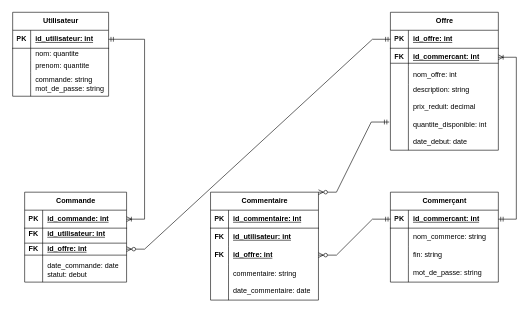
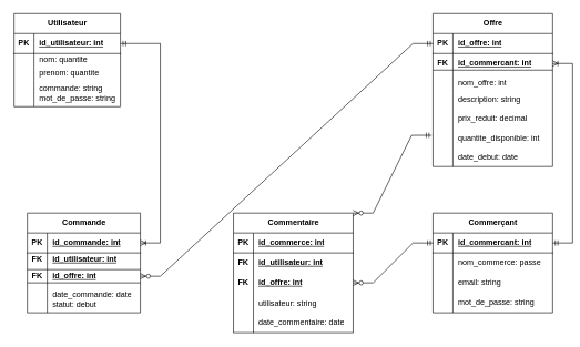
  <mxCell id="0" />
  <mxCell id="1" parent="0" />
  <mxCell id="2" value="Utilisateur" style="shape=table;startSize=30;container=1;collapsible=1;childLayout=tableLayout;fixedRows=1;rowLines=0;fontStyle=1;align=center;resizeLast=1;html=1;" vertex="1" parent="1"><mxGeometry y="20" width="160" height="140" as="geometry" x="20" /></mxCell>
  <mxCell id="3" value="" style="shape=tableRow;horizontal=0;startSize=0;swimlaneHead=0;swimlaneBody=0;fillColor=none;collapsible=0;dropTarget=0;points=[[0,0.5],[1,0.5]];portConstraint=eastwest;top=0;left=0;right=0;bottom=1;" vertex="1" parent="2"><mxGeometry y="30" width="160" height="30" as="geometry" /></mxCell>
  <mxCell id="4" value="PK" style="shape=partialRectangle;connectable=0;fillColor=none;top=0;left=0;bottom=0;right=0;fontStyle=1;overflow=hidden;whiteSpace=wrap;html=1;" vertex="1" parent="3"><mxGeometry width="30" height="30" as="geometry"><mxRectangle width="30" height="30" as="alternateBounds" /></mxGeometry></mxCell>
  <mxCell id="5" value="id_utilisateur: int" style="shape=partialRectangle;connectable=0;fillColor=none;top=0;left=0;bottom=0;right=0;align=left;spacingLeft=6;fontStyle=5;overflow=hidden;whiteSpace=wrap;html=1;" vertex="1" parent="3"><mxGeometry x="30" width="130" height="30" as="geometry"><mxRectangle width="130" height="30" as="alternateBounds" /></mxGeometry></mxCell>
  <mxCell id="6" value="" style="shape=tableRow;horizontal=0;startSize=0;swimlaneHead=0;swimlaneBody=0;fillColor=none;collapsible=0;dropTarget=0;points=[[0,0.5],[1,0.5]];portConstraint=eastwest;top=0;left=0;right=0;bottom=0;" vertex="1" parent="2"><mxGeometry y="60" width="160" height="20" as="geometry" /></mxCell>
  <mxCell id="7" value="" style="shape=partialRectangle;connectable=0;fillColor=none;top=0;left=0;bottom=0;right=0;editable=1;overflow=hidden;whiteSpace=wrap;html=1;" vertex="1" parent="6"><mxGeometry width="30" height="20" as="geometry"><mxRectangle width="30" height="20" as="alternateBounds" /></mxGeometry></mxCell>
  <mxCell id="8" value="nom: quantite" style="shape=partialRectangle;connectable=0;fillColor=none;top=0;left=0;bottom=0;right=0;align=left;spacingLeft=6;overflow=hidden;whiteSpace=wrap;html=1;" vertex="1" parent="6"><mxGeometry x="30" width="130" height="20" as="geometry"><mxRectangle width="130" height="20" as="alternateBounds" /></mxGeometry></mxCell>
  <mxCell id="9" value="" style="shape=tableRow;horizontal=0;startSize=0;swimlaneHead=0;swimlaneBody=0;fillColor=none;collapsible=0;dropTarget=0;points=[[0,0.5],[1,0.5]];portConstraint=eastwest;top=0;left=0;right=0;bottom=0;" vertex="1" parent="2"><mxGeometry y="80" width="160" height="20" as="geometry" /></mxCell>
  <mxCell id="10" value="" style="shape=partialRectangle;connectable=0;fillColor=none;top=0;left=0;bottom=0;right=0;editable=1;overflow=hidden;whiteSpace=wrap;html=1;" vertex="1" parent="9"><mxGeometry width="30" height="20" as="geometry"><mxRectangle width="30" height="20" as="alternateBounds" /></mxGeometry></mxCell>
  <mxCell id="11" value="prenom: quantite" style="shape=partialRectangle;connectable=0;fillColor=none;top=0;left=0;bottom=0;right=0;align=left;spacingLeft=6;overflow=hidden;whiteSpace=wrap;html=1;" vertex="1" parent="9"><mxGeometry x="30" width="130" height="20" as="geometry"><mxRectangle width="130" height="20" as="alternateBounds" /></mxGeometry></mxCell>
  <mxCell id="12" value="" style="shape=tableRow;horizontal=0;startSize=0;swimlaneHead=0;swimlaneBody=0;fillColor=none;collapsible=0;dropTarget=0;points=[[0,0.5],[1,0.5]];portConstraint=eastwest;top=0;left=0;right=0;bottom=0;" vertex="1" parent="2"><mxGeometry y="100" width="160" height="40" as="geometry" /></mxCell>
  <mxCell id="13" value="" style="shape=partialRectangle;connectable=0;fillColor=none;top=0;left=0;bottom=0;right=0;editable=1;overflow=hidden;whiteSpace=wrap;html=1;" vertex="1" parent="12"><mxGeometry width="30" height="40" as="geometry"><mxRectangle width="30" height="40" as="alternateBounds" /></mxGeometry></mxCell>
  <mxCell id="14" value="commande: string&lt;br&gt;mot_de_passe: string" style="shape=partialRectangle;connectable=0;fillColor=none;top=0;left=0;bottom=0;right=0;align=left;spacingLeft=6;overflow=hidden;whiteSpace=wrap;html=1;" vertex="1" parent="12"><mxGeometry x="30" width="130" height="40" as="geometry"><mxRectangle width="130" height="40" as="alternateBounds" /></mxGeometry></mxCell>
  <mxCell id="15" value="Commande" style="shape=table;startSize=30;container=1;collapsible=1;childLayout=tableLayout;fixedRows=1;rowLines=0;fontStyle=1;align=center;resizeLast=1;html=1;" vertex="1" parent="1"><mxGeometry x="40" y="320" width="170" height="150" as="geometry" /></mxCell>
  <mxCell id="16" value="" style="shape=tableRow;horizontal=0;startSize=0;swimlaneHead=0;swimlaneBody=0;fillColor=none;collapsible=0;dropTarget=0;points=[[0,0.5],[1,0.5]];portConstraint=eastwest;top=0;left=0;right=0;bottom=1;" vertex="1" parent="15"><mxGeometry y="30" width="170" height="30" as="geometry" /></mxCell>
  <mxCell id="17" value="PK" style="shape=partialRectangle;connectable=0;fillColor=none;top=0;left=0;bottom=0;right=0;fontStyle=1;overflow=hidden;whiteSpace=wrap;html=1;" vertex="1" parent="16"><mxGeometry width="30" height="30" as="geometry"><mxRectangle width="30" height="30" as="alternateBounds" /></mxGeometry></mxCell>
  <mxCell id="18" value="id_commande: int" style="shape=partialRectangle;connectable=0;fillColor=none;top=0;left=0;bottom=0;right=0;align=left;spacingLeft=6;fontStyle=5;overflow=hidden;whiteSpace=wrap;html=1;" vertex="1" parent="16"><mxGeometry x="30" width="140" height="30" as="geometry"><mxRectangle width="140" height="30" as="alternateBounds" /></mxGeometry></mxCell>
  <mxCell id="19" value="" style="shape=tableRow;horizontal=0;startSize=0;swimlaneHead=0;swimlaneBody=0;fillColor=none;collapsible=0;dropTarget=0;points=[[0,0.5],[1,0.5]];portConstraint=eastwest;top=0;left=0;right=0;bottom=0;" vertex="1" parent="15"><mxGeometry y="60" width="170" height="20" as="geometry" /></mxCell>
  <mxCell id="20" value="&lt;b&gt;FK&lt;/b&gt;" style="shape=partialRectangle;connectable=0;fillColor=none;top=0;left=0;bottom=0;right=0;editable=1;overflow=hidden;whiteSpace=wrap;html=1;" vertex="1" parent="19"><mxGeometry width="30" height="20" as="geometry"><mxRectangle width="30" height="20" as="alternateBounds" /></mxGeometry></mxCell>
  <mxCell id="21" value="&lt;b&gt;&lt;u&gt;id_utilisateur: int&lt;/u&gt;&lt;/b&gt;" style="shape=partialRectangle;connectable=0;fillColor=none;top=0;left=0;bottom=0;right=0;align=left;spacingLeft=6;overflow=hidden;whiteSpace=wrap;html=1;" vertex="1" parent="19"><mxGeometry x="30" width="140" height="20" as="geometry"><mxRectangle width="140" height="20" as="alternateBounds" /></mxGeometry></mxCell>
  <mxCell id="22" value="" style="shape=tableRow;horizontal=0;startSize=0;swimlaneHead=0;swimlaneBody=0;fillColor=none;collapsible=0;dropTarget=0;points=[[0,0.5],[1,0.5]];portConstraint=eastwest;top=0;left=0;right=0;bottom=0;" vertex="1" parent="15"><mxGeometry y="80" width="170" height="30" as="geometry" /></mxCell>
  <mxCell id="23" value="&lt;b&gt;FK&lt;/b&gt;" style="shape=partialRectangle;connectable=0;fillColor=none;top=0;left=0;bottom=0;right=0;editable=1;overflow=hidden;whiteSpace=wrap;html=1;" vertex="1" parent="22"><mxGeometry width="30" height="30" as="geometry"><mxRectangle width="30" height="30" as="alternateBounds" /></mxGeometry></mxCell>
  <mxCell id="24" value="&lt;b&gt;&lt;u&gt;id_offre: int&lt;/u&gt;&lt;/b&gt;" style="shape=partialRectangle;connectable=0;fillColor=none;top=0;left=0;bottom=0;right=0;align=left;spacingLeft=6;overflow=hidden;whiteSpace=wrap;html=1;" vertex="1" parent="22"><mxGeometry x="30" width="140" height="30" as="geometry"><mxRectangle width="140" height="30" as="alternateBounds" /></mxGeometry></mxCell>
  <mxCell id="25" value="" style="shape=tableRow;horizontal=0;startSize=0;swimlaneHead=0;swimlaneBody=0;fillColor=none;collapsible=0;dropTarget=0;points=[[0,0.5],[1,0.5]];portConstraint=eastwest;top=0;left=0;right=0;bottom=0;" vertex="1" parent="15"><mxGeometry y="110" width="170" height="40" as="geometry" /></mxCell>
  <mxCell id="26" value="" style="shape=partialRectangle;connectable=0;fillColor=none;top=0;left=0;bottom=0;right=0;editable=1;overflow=hidden;whiteSpace=wrap;html=1;" vertex="1" parent="25"><mxGeometry width="30" height="40" as="geometry"><mxRectangle width="30" height="40" as="alternateBounds" /></mxGeometry></mxCell>
  <mxCell id="27" value="date_commande: date&lt;br&gt;statut: debut" style="shape=partialRectangle;connectable=0;fillColor=none;top=0;left=0;bottom=0;right=0;align=left;spacingLeft=6;overflow=hidden;whiteSpace=wrap;html=1;" vertex="1" parent="25"><mxGeometry x="30" width="140" height="40" as="geometry"><mxRectangle width="140" height="40" as="alternateBounds" /></mxGeometry></mxCell>
  <mxCell id="28" value="" style="line;strokeWidth=1;rotatable=0;dashed=0;labelPosition=right;align=left;verticalAlign=middle;spacingTop=0;spacingLeft=6;points=[];portConstraint=eastwest;" vertex="1" parent="1"><mxGeometry x="650" y="100" width="180" height="10" as="geometry" /></mxCell>
  <mxCell id="29" value="Offre" style="shape=table;startSize=30;container=1;collapsible=1;childLayout=tableLayout;fixedRows=1;rowLines=0;fontStyle=1;align=center;resizeLast=1;html=1;" vertex="1" parent="1"><mxGeometry x="650" y="20" width="180" height="230" as="geometry" /></mxCell>
  <mxCell id="30" value="" style="shape=tableRow;horizontal=0;startSize=0;swimlaneHead=0;swimlaneBody=0;fillColor=none;collapsible=0;dropTarget=0;points=[[0,0.5],[1,0.5]];portConstraint=eastwest;top=0;left=0;right=0;bottom=1;" vertex="1" parent="29"><mxGeometry y="30" width="180" height="30" as="geometry" /></mxCell>
  <mxCell id="31" value="PK" style="shape=partialRectangle;connectable=0;fillColor=none;top=0;left=0;bottom=0;right=0;fontStyle=1;overflow=hidden;whiteSpace=wrap;html=1;" vertex="1" parent="30"><mxGeometry width="30" height="30" as="geometry"><mxRectangle width="30" height="30" as="alternateBounds" /></mxGeometry></mxCell>
  <mxCell id="32" value="id_offre: int" style="shape=partialRectangle;connectable=0;fillColor=none;top=0;left=0;bottom=0;right=0;align=left;spacingLeft=6;fontStyle=5;overflow=hidden;whiteSpace=wrap;html=1;" vertex="1" parent="30"><mxGeometry x="30" width="150" height="30" as="geometry"><mxRectangle width="150" height="30" as="alternateBounds" /></mxGeometry></mxCell>
  <mxCell id="33" value="" style="shape=tableRow;horizontal=0;startSize=0;swimlaneHead=0;swimlaneBody=0;fillColor=none;collapsible=0;dropTarget=0;points=[[0,0.5],[1,0.5]];portConstraint=eastwest;top=0;left=0;right=0;bottom=0;" vertex="1" parent="29"><mxGeometry y="60" width="180" height="30" as="geometry" /></mxCell>
  <mxCell id="34" value="&lt;b&gt;FK&lt;/b&gt;" style="shape=partialRectangle;connectable=0;fillColor=none;top=0;left=0;bottom=0;right=0;editable=1;overflow=hidden;whiteSpace=wrap;html=1;" vertex="1" parent="33"><mxGeometry width="30" height="30" as="geometry"><mxRectangle width="30" height="30" as="alternateBounds" /></mxGeometry></mxCell>
  <mxCell id="35" value="&lt;u&gt;&lt;b&gt;id_commercant: int&lt;/b&gt;&lt;/u&gt;" style="shape=partialRectangle;connectable=0;fillColor=none;top=0;left=0;bottom=0;right=0;align=left;spacingLeft=6;overflow=hidden;whiteSpace=wrap;html=1;" vertex="1" parent="33"><mxGeometry x="30" width="150" height="30" as="geometry"><mxRectangle width="150" height="30" as="alternateBounds" /></mxGeometry></mxCell>
  <mxCell id="36" value="" style="shape=tableRow;horizontal=0;startSize=0;swimlaneHead=0;swimlaneBody=0;fillColor=none;collapsible=0;dropTarget=0;points=[[0,0.5],[1,0.5]];portConstraint=eastwest;top=0;left=0;right=0;bottom=0;" vertex="1" parent="29"><mxGeometry y="90" width="180" height="30" as="geometry" /></mxCell>
  <mxCell id="37" value="" style="shape=partialRectangle;connectable=0;fillColor=none;top=0;left=0;bottom=0;right=0;editable=1;overflow=hidden;whiteSpace=wrap;html=1;" vertex="1" parent="36"><mxGeometry width="30" height="30" as="geometry"><mxRectangle width="30" height="30" as="alternateBounds" /></mxGeometry></mxCell>
  <mxCell id="38" value="nom_offre: int" style="shape=partialRectangle;connectable=0;fillColor=none;top=0;left=0;bottom=0;right=0;align=left;spacingLeft=6;overflow=hidden;whiteSpace=wrap;html=1;" vertex="1" parent="36"><mxGeometry x="30" width="150" height="30" as="geometry"><mxRectangle width="150" height="30" as="alternateBounds" /></mxGeometry></mxCell>
  <mxCell id="39" value="" style="shape=tableRow;horizontal=0;startSize=0;swimlaneHead=0;swimlaneBody=0;fillColor=none;collapsible=0;dropTarget=0;points=[[0,0.5],[1,0.5]];portConstraint=eastwest;top=0;left=0;right=0;bottom=0;" vertex="1" parent="29"><mxGeometry y="120" width="180" height="110" as="geometry" /></mxCell>
  <mxCell id="40" value="" style="shape=partialRectangle;connectable=0;fillColor=none;top=0;left=0;bottom=0;right=0;editable=1;overflow=hidden;whiteSpace=wrap;html=1;" vertex="1" parent="39"><mxGeometry width="30" height="110" as="geometry"><mxRectangle width="30" height="110" as="alternateBounds" /></mxGeometry></mxCell>
  <mxCell id="41" value="description: string&lt;br&gt;&lt;br&gt;prix_reduit: decimal&lt;br&gt;&lt;br&gt;quantite_disponible: int&lt;br&gt;&lt;br&gt;date_debut: date&lt;br&gt;&lt;br&gt;date_fin: date" style="shape=partialRectangle;connectable=0;fillColor=none;top=0;left=0;bottom=0;right=0;align=left;spacingLeft=6;overflow=hidden;whiteSpace=wrap;html=1;" vertex="1" parent="39"><mxGeometry x="30" width="150" height="110" as="geometry"><mxRectangle width="150" height="110" as="alternateBounds" /></mxGeometry></mxCell>
  <mxCell id="42" value="Commentaire" style="shape=table;startSize=30;container=1;collapsible=1;childLayout=tableLayout;fixedRows=1;rowLines=0;fontStyle=1;align=center;resizeLast=1;html=1;" vertex="1" parent="1"><mxGeometry x="350" y="320" width="180" height="180" as="geometry" /></mxCell>
  <mxCell id="43" value="" style="shape=tableRow;horizontal=0;startSize=0;swimlaneHead=0;swimlaneBody=0;fillColor=none;collapsible=0;dropTarget=0;points=[[0,0.5],[1,0.5]];portConstraint=eastwest;top=0;left=0;right=0;bottom=1;" vertex="1" parent="42"><mxGeometry y="30" width="180" height="30" as="geometry" /></mxCell>
  <mxCell id="44" value="PK" style="shape=partialRectangle;connectable=0;fillColor=none;top=0;left=0;bottom=0;right=0;fontStyle=1;overflow=hidden;whiteSpace=wrap;html=1;" vertex="1" parent="43"><mxGeometry width="30" height="30" as="geometry"><mxRectangle width="30" height="30" as="alternateBounds" /></mxGeometry></mxCell>
- <mxCell id="45" value="id_commentaire: int" style="shape=partialRectangle;connectable=0;fillColor=none;top=0;left=0;bottom=0;right=0;align=left;spacingLeft=6;fontStyle=5;overflow=hidden;whiteSpace=wrap;html=1;" vertex="1" parent="43"><mxGeometry x="30" width="150" height="30" as="geometry"><mxRectangle width="150" height="30" as="alternateBounds" /></mxGeometry></mxCell>
+ <mxCell id="45" value="id_commerce: int" style="shape=partialRectangle;connectable=0;fillColor=none;top=0;left=0;bottom=0;right=0;align=left;spacingLeft=6;fontStyle=5;overflow=hidden;whiteSpace=wrap;html=1;" vertex="1" parent="43"><mxGeometry x="30" width="150" height="30" as="geometry"><mxRectangle width="150" height="30" as="alternateBounds" /></mxGeometry></mxCell>
  <mxCell id="46" value="" style="shape=tableRow;horizontal=0;startSize=0;swimlaneHead=0;swimlaneBody=0;fillColor=none;collapsible=0;dropTarget=0;points=[[0,0.5],[1,0.5]];portConstraint=eastwest;top=0;left=0;right=0;bottom=0;" vertex="1" parent="42"><mxGeometry y="60" width="180" height="30" as="geometry" /></mxCell>
  <mxCell id="47" value="&lt;b&gt;FK&lt;/b&gt;" style="shape=partialRectangle;connectable=0;fillColor=none;top=0;left=0;bottom=0;right=0;editable=1;overflow=hidden;whiteSpace=wrap;html=1;" vertex="1" parent="46"><mxGeometry width="30" height="30" as="geometry"><mxRectangle width="30" height="30" as="alternateBounds" /></mxGeometry></mxCell>
  <mxCell id="48" value="&lt;b&gt;&lt;u&gt;id_utilisateur: int&lt;/u&gt;&lt;/b&gt;" style="shape=partialRectangle;connectable=0;fillColor=none;top=0;left=0;bottom=0;right=0;align=left;spacingLeft=6;overflow=hidden;whiteSpace=wrap;html=1;" vertex="1" parent="46"><mxGeometry x="30" width="150" height="30" as="geometry"><mxRectangle width="150" height="30" as="alternateBounds" /></mxGeometry></mxCell>
  <mxCell id="49" value="" style="shape=tableRow;horizontal=0;startSize=0;swimlaneHead=0;swimlaneBody=0;fillColor=none;collapsible=0;dropTarget=0;points=[[0,0.5],[1,0.5]];portConstraint=eastwest;top=0;left=0;right=0;bottom=0;" vertex="1" parent="42"><mxGeometry y="90" width="180" height="30" as="geometry" /></mxCell>
  <mxCell id="50" value="&lt;b&gt;FK&lt;/b&gt;" style="shape=partialRectangle;connectable=0;fillColor=none;top=0;left=0;bottom=0;right=0;editable=1;overflow=hidden;whiteSpace=wrap;html=1;" vertex="1" parent="49"><mxGeometry width="30" height="30" as="geometry"><mxRectangle width="30" height="30" as="alternateBounds" /></mxGeometry></mxCell>
  <mxCell id="51" value="&lt;b&gt;&lt;u&gt;id_offre: int&lt;/u&gt;&lt;/b&gt;" style="shape=partialRectangle;connectable=0;fillColor=none;top=0;left=0;bottom=0;right=0;align=left;spacingLeft=6;overflow=hidden;whiteSpace=wrap;html=1;" vertex="1" parent="49"><mxGeometry x="30" width="150" height="30" as="geometry"><mxRectangle width="150" height="30" as="alternateBounds" /></mxGeometry></mxCell>
  <mxCell id="52" value="" style="shape=tableRow;horizontal=0;startSize=0;swimlaneHead=0;swimlaneBody=0;fillColor=none;collapsible=0;dropTarget=0;points=[[0,0.5],[1,0.5]];portConstraint=eastwest;top=0;left=0;right=0;bottom=0;" vertex="1" parent="42"><mxGeometry y="120" width="180" height="60" as="geometry" /></mxCell>
  <mxCell id="53" value="" style="shape=partialRectangle;connectable=0;fillColor=none;top=0;left=0;bottom=0;right=0;editable=1;overflow=hidden;whiteSpace=wrap;html=1;" vertex="1" parent="52"><mxGeometry width="30" height="60" as="geometry"><mxRectangle width="30" height="60" as="alternateBounds" /></mxGeometry></mxCell>
- <mxCell id="54" value="commentaire: string&lt;br&gt;&lt;br&gt;date_commentaire: date" style="shape=partialRectangle;connectable=0;fillColor=none;top=0;left=0;bottom=0;right=0;align=left;spacingLeft=6;overflow=hidden;whiteSpace=wrap;html=1;" vertex="1" parent="52"><mxGeometry x="30" width="150" height="60" as="geometry"><mxRectangle width="150" height="60" as="alternateBounds" /></mxGeometry></mxCell>
+ <mxCell id="54" value="utilisateur: string&lt;br&gt;&lt;br&gt;date_commentaire: date" style="shape=partialRectangle;connectable=0;fillColor=none;top=0;left=0;bottom=0;right=0;align=left;spacingLeft=6;overflow=hidden;whiteSpace=wrap;html=1;" vertex="1" parent="52"><mxGeometry x="30" width="150" height="60" as="geometry"><mxRectangle width="150" height="60" as="alternateBounds" /></mxGeometry></mxCell>
  <mxCell id="55" value="Commerçant " style="shape=table;startSize=30;container=1;collapsible=1;childLayout=tableLayout;fixedRows=1;rowLines=0;fontStyle=1;align=center;resizeLast=1;html=1;" vertex="1" parent="1"><mxGeometry x="650" y="320" width="180" height="150" as="geometry" /></mxCell>
  <mxCell id="56" value="" style="shape=tableRow;horizontal=0;startSize=0;swimlaneHead=0;swimlaneBody=0;fillColor=none;collapsible=0;dropTarget=0;points=[[0,0.5],[1,0.5]];portConstraint=eastwest;top=0;left=0;right=0;bottom=1;" vertex="1" parent="55"><mxGeometry y="30" width="180" height="30" as="geometry" /></mxCell>
  <mxCell id="57" value="PK" style="shape=partialRectangle;connectable=0;fillColor=none;top=0;left=0;bottom=0;right=0;fontStyle=1;overflow=hidden;whiteSpace=wrap;html=1;" vertex="1" parent="56"><mxGeometry width="30" height="30" as="geometry"><mxRectangle width="30" height="30" as="alternateBounds" /></mxGeometry></mxCell>
  <mxCell id="58" value="id_commercant: int" style="shape=partialRectangle;connectable=0;fillColor=none;top=0;left=0;bottom=0;right=0;align=left;spacingLeft=6;fontStyle=5;overflow=hidden;whiteSpace=wrap;html=1;" vertex="1" parent="56"><mxGeometry x="30" width="150" height="30" as="geometry"><mxRectangle width="150" height="30" as="alternateBounds" /></mxGeometry></mxCell>
  <mxCell id="59" value="" style="shape=tableRow;horizontal=0;startSize=0;swimlaneHead=0;swimlaneBody=0;fillColor=none;collapsible=0;dropTarget=0;points=[[0,0.5],[1,0.5]];portConstraint=eastwest;top=0;left=0;right=0;bottom=0;" vertex="1" parent="55"><mxGeometry y="60" width="180" height="30" as="geometry" /></mxCell>
  <mxCell id="60" value="" style="shape=partialRectangle;connectable=0;fillColor=none;top=0;left=0;bottom=0;right=0;editable=1;overflow=hidden;whiteSpace=wrap;html=1;" vertex="1" parent="59"><mxGeometry width="30" height="30" as="geometry"><mxRectangle width="30" height="30" as="alternateBounds" /></mxGeometry></mxCell>
- <mxCell id="61" value="nom_commerce: string" style="shape=partialRectangle;connectable=0;fillColor=none;top=0;left=0;bottom=0;right=0;align=left;spacingLeft=6;overflow=hidden;whiteSpace=wrap;html=1;" vertex="1" parent="59"><mxGeometry x="30" width="150" height="30" as="geometry"><mxRectangle width="150" height="30" as="alternateBounds" /></mxGeometry></mxCell>
+ <mxCell id="61" value="nom_commerce: passe" style="shape=partialRectangle;connectable=0;fillColor=none;top=0;left=0;bottom=0;right=0;align=left;spacingLeft=6;overflow=hidden;whiteSpace=wrap;html=1;" vertex="1" parent="59"><mxGeometry x="30" width="150" height="30" as="geometry"><mxRectangle width="150" height="30" as="alternateBounds" /></mxGeometry></mxCell>
  <mxCell id="62" value="" style="shape=tableRow;horizontal=0;startSize=0;swimlaneHead=0;swimlaneBody=0;fillColor=none;collapsible=0;dropTarget=0;points=[[0,0.5],[1,0.5]];portConstraint=eastwest;top=0;left=0;right=0;bottom=0;" vertex="1" parent="55"><mxGeometry y="90" width="180" height="30" as="geometry" /></mxCell>
  <mxCell id="63" value="" style="shape=partialRectangle;connectable=0;fillColor=none;top=0;left=0;bottom=0;right=0;editable=1;overflow=hidden;whiteSpace=wrap;html=1;" vertex="1" parent="62"><mxGeometry width="30" height="30" as="geometry"><mxRectangle width="30" height="30" as="alternateBounds" /></mxGeometry></mxCell>
- <mxCell id="64" value="fin: string" style="shape=partialRectangle;connectable=0;fillColor=none;top=0;left=0;bottom=0;right=0;align=left;spacingLeft=6;overflow=hidden;whiteSpace=wrap;html=1;" vertex="1" parent="62"><mxGeometry x="30" width="150" height="30" as="geometry"><mxRectangle width="150" height="30" as="alternateBounds" /></mxGeometry></mxCell>
+ <mxCell id="64" value="email: string" style="shape=partialRectangle;connectable=0;fillColor=none;top=0;left=0;bottom=0;right=0;align=left;spacingLeft=6;overflow=hidden;whiteSpace=wrap;html=1;" vertex="1" parent="62"><mxGeometry x="30" width="150" height="30" as="geometry"><mxRectangle width="150" height="30" as="alternateBounds" /></mxGeometry></mxCell>
  <mxCell id="65" value="" style="shape=tableRow;horizontal=0;startSize=0;swimlaneHead=0;swimlaneBody=0;fillColor=none;collapsible=0;dropTarget=0;points=[[0,0.5],[1,0.5]];portConstraint=eastwest;top=0;left=0;right=0;bottom=0;" vertex="1" parent="55"><mxGeometry y="120" width="180" height="30" as="geometry" /></mxCell>
  <mxCell id="66" value="" style="shape=partialRectangle;connectable=0;fillColor=none;top=0;left=0;bottom=0;right=0;editable=1;overflow=hidden;whiteSpace=wrap;html=1;" vertex="1" parent="65"><mxGeometry width="30" height="30" as="geometry"><mxRectangle width="30" height="30" as="alternateBounds" /></mxGeometry></mxCell>
  <mxCell id="67" value="mot_de_passe: string" style="shape=partialRectangle;connectable=0;fillColor=none;top=0;left=0;bottom=0;right=0;align=left;spacingLeft=6;overflow=hidden;whiteSpace=wrap;html=1;" vertex="1" parent="65"><mxGeometry x="30" width="150" height="30" as="geometry"><mxRectangle width="150" height="30" as="alternateBounds" /></mxGeometry></mxCell>
  <mxCell id="68" value="" style="edgeStyle=entityRelationEdgeStyle;fontSize=12;html=1;endArrow=ERoneToMany;startArrow=ERmandOne;rounded=0;exitX=1;exitY=0.5;exitDx=0;exitDy=0;" edge="1" parent="1" source="3" target="16"><mxGeometry width="100" height="100" relative="1" as="geometry"><mxPoint x="380" y="300" as="sourcePoint" /><mxPoint x="480" y="200" as="targetPoint" /></mxGeometry></mxCell>
  <mxCell id="69" value="" style="edgeStyle=entityRelationEdgeStyle;fontSize=12;html=1;endArrow=ERoneToMany;startArrow=ERmandOne;rounded=0;exitX=1;exitY=0.5;exitDx=0;exitDy=0;" edge="1" parent="1" source="56" target="33"><mxGeometry width="100" height="100" relative="1" as="geometry"><mxPoint x="380" y="300" as="sourcePoint" /><mxPoint x="480" y="200" as="targetPoint" /></mxGeometry></mxCell>
  <mxCell id="70" value="" style="edgeStyle=entityRelationEdgeStyle;fontSize=12;html=1;endArrow=ERzeroToMany;startArrow=ERmandOne;rounded=0;exitX=0;exitY=0.5;exitDx=0;exitDy=0;entryX=1;entryY=0.5;entryDx=0;entryDy=0;" edge="1" parent="1" source="56" target="49"><mxGeometry width="100" height="100" relative="1" as="geometry"><mxPoint x="646.94" y="412" as="sourcePoint" /><mxPoint x="530" y="400" as="targetPoint" /></mxGeometry></mxCell>
  <mxCell id="71" value="" style="edgeStyle=entityRelationEdgeStyle;fontSize=12;html=1;endArrow=ERzeroToMany;startArrow=ERmandOne;rounded=0;exitX=0;exitY=0.5;exitDx=0;exitDy=0;" edge="1" parent="1" source="30" target="22"><mxGeometry width="100" height="100" relative="1" as="geometry"><mxPoint x="629.04" y="120" as="sourcePoint" /><mxPoint x="170" y="271.97" as="targetPoint" /><Array as="points"><mxPoint x="320" y="180" /><mxPoint x="360" y="190" /><mxPoint x="300" y="200" /></Array></mxGeometry></mxCell>
  <mxCell id="72" value="" style="edgeStyle=entityRelationEdgeStyle;fontSize=12;html=1;endArrow=ERzeroToMany;startArrow=ERmandOne;rounded=0;exitX=-0.011;exitY=0.573;exitDx=0;exitDy=0;exitPerimeter=0;entryX=1;entryY=0;entryDx=0;entryDy=0;" edge="1" parent="1" source="39" target="42"><mxGeometry width="100" height="100" relative="1" as="geometry"><mxPoint x="460" y="160" as="sourcePoint" /><mxPoint x="270" y="100" as="targetPoint" /><Array as="points"><mxPoint x="630" y="310" /><mxPoint x="650" y="340" /><mxPoint x="430" y="70" /><mxPoint x="370" y="150" /><mxPoint x="420" y="110" /><mxPoint x="280" y="90" /><mxPoint x="420" y="80" /><mxPoint x="650" y="330" /></Array></mxGeometry></mxCell>
  <mxCell id="73" value="" style="line;strokeWidth=1;rotatable=0;dashed=0;labelPosition=right;align=left;verticalAlign=middle;spacingTop=0;spacingLeft=6;points=[];portConstraint=eastwest;" vertex="1" parent="1"><mxGeometry x="40" y="400" width="170" height="10" as="geometry" /></mxCell>
  <mxCell id="74" value="" style="line;strokeWidth=1;rotatable=0;dashed=0;labelPosition=right;align=left;verticalAlign=middle;spacingTop=0;spacingLeft=6;points=[];portConstraint=eastwest;" vertex="1" parent="1"><mxGeometry x="40" y="410" width="170" height="30" as="geometry" /></mxCell>
